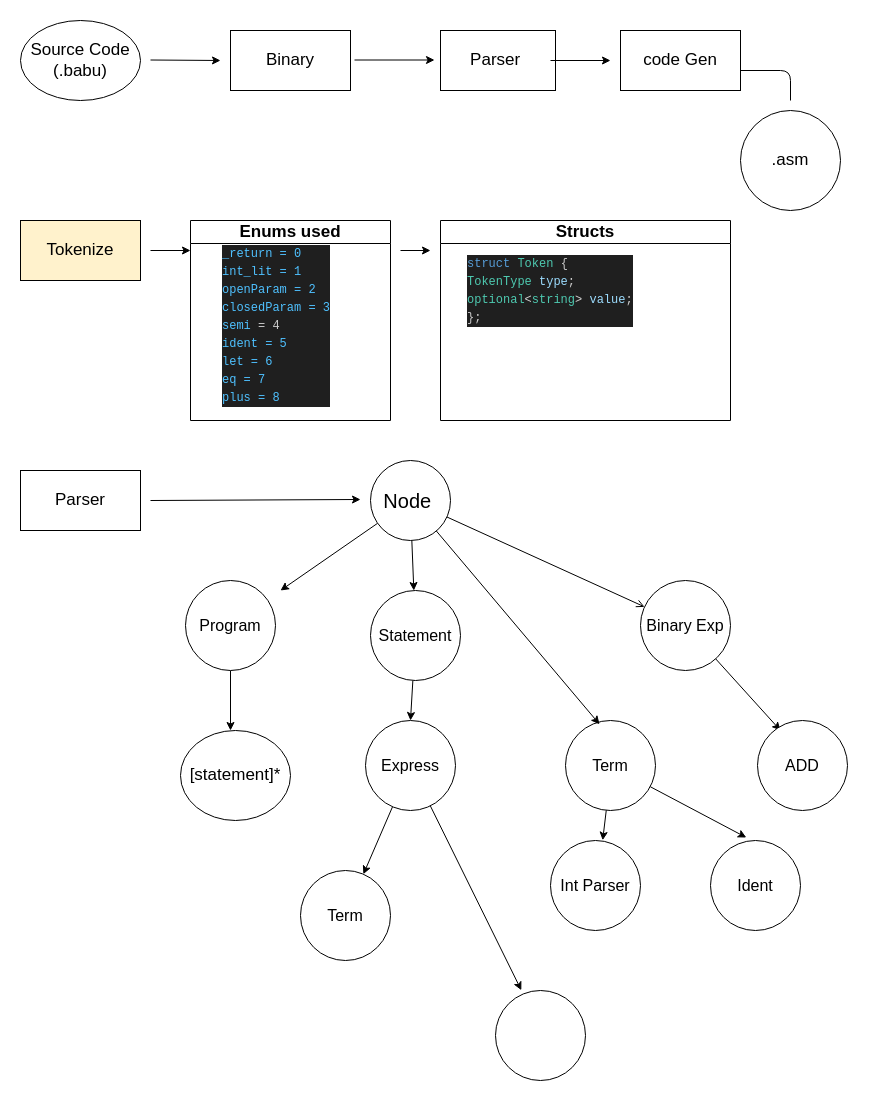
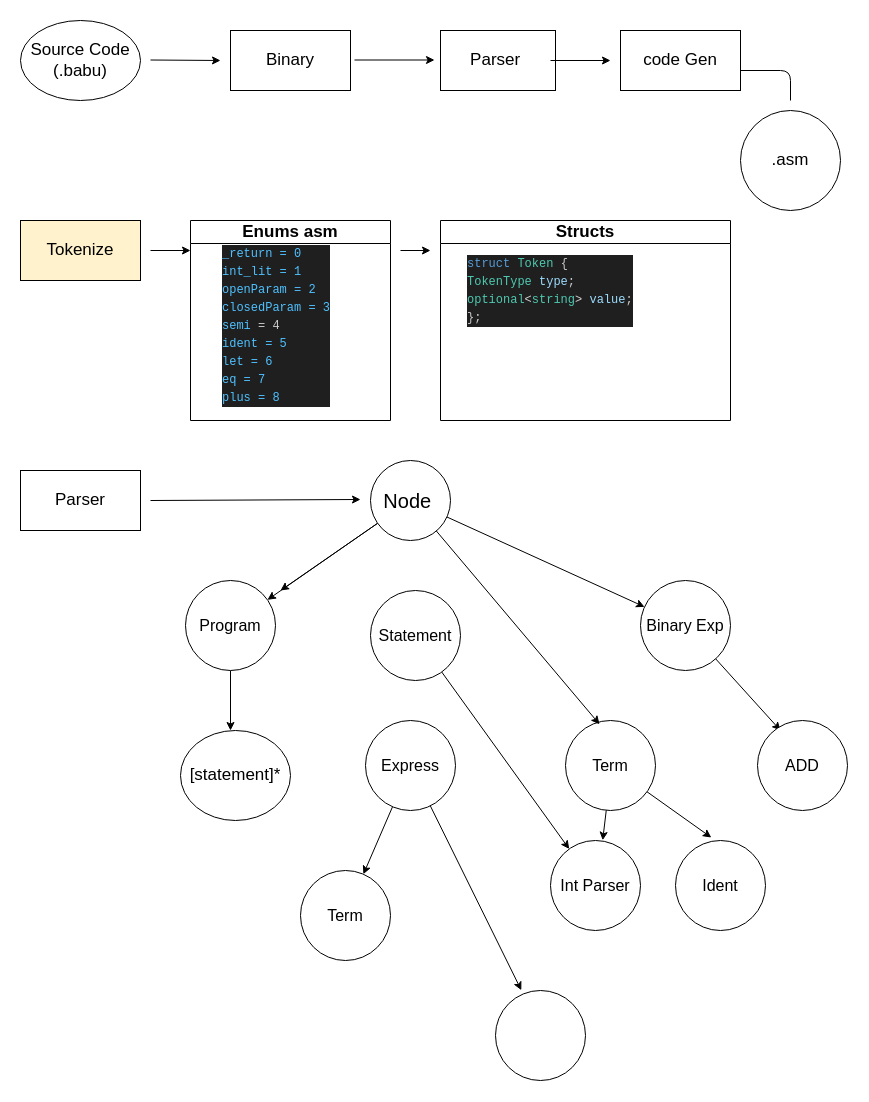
  <mxCell id="0" />
  <mxCell id="1" parent="0" />
  <mxCell id="2" value="Source Code&lt;br&gt;(.babu)" style="ellipse;whiteSpace=wrap;html=1;fontSize=17;" parent="1" vertex="1"><mxGeometry width="120" height="80" as="geometry" x="20" y="20" /></mxCell>
  <mxCell id="3" value="" style="endArrow=classic;html=1;fontSize=17;" parent="1" edge="1"><mxGeometry width="50" height="50" relative="1" as="geometry"><mxPoint x="150" y="59.5" as="sourcePoint" /><mxPoint x="220" y="60" as="targetPoint" /></mxGeometry></mxCell>
  <mxCell id="4" value="Binary" style="rounded=0;whiteSpace=wrap;html=1;fontSize=17;" parent="1" vertex="1"><mxGeometry x="230" y="30" width="120" height="60" as="geometry" /></mxCell>
  <mxCell id="5" value="" style="endArrow=classic;html=1;fontSize=17;" parent="1" edge="1"><mxGeometry width="50" height="50" relative="1" as="geometry"><mxPoint x="354" y="59.5" as="sourcePoint" /><mxPoint x="434" y="59.5" as="targetPoint" /></mxGeometry></mxCell>
  <mxCell id="6" value="Parser&amp;nbsp;" style="rounded=0;whiteSpace=wrap;html=1;fontSize=17;" parent="1" vertex="1"><mxGeometry x="440" y="30" width="115" height="60" as="geometry" /></mxCell>
  <mxCell id="7" value="code Gen" style="rounded=0;whiteSpace=wrap;html=1;fontSize=17;" parent="1" vertex="1"><mxGeometry x="620" y="30" width="120" height="60" as="geometry" /></mxCell>
  <mxCell id="8" value="" style="endArrow=classic;html=1;fontSize=17;" parent="1" edge="1"><mxGeometry width="50" height="50" relative="1" as="geometry"><mxPoint x="550" y="60" as="sourcePoint" /><mxPoint x="610" y="60" as="targetPoint" /></mxGeometry></mxCell>
  <mxCell id="9" value="" style="endArrow=none;html=1;fontSize=17;" parent="1" edge="1"><mxGeometry width="50" height="50" relative="1" as="geometry"><mxPoint x="740" y="70" as="sourcePoint" /><mxPoint x="790" y="100" as="targetPoint" /><Array as="points"><mxPoint x="790" y="70" /></Array></mxGeometry></mxCell>
  <mxCell id="10" value=".asm" style="ellipse;whiteSpace=wrap;html=1;aspect=fixed;fontSize=17;" parent="1" vertex="1"><mxGeometry x="740" y="110" width="100" height="100" as="geometry" /></mxCell>
  <mxCell id="11" value="Tokenize" style="rounded=0;whiteSpace=wrap;html=1;fontSize=17;fillColor=#fff2cc;" parent="1" vertex="1"><mxGeometry y="220" width="120" height="60" as="geometry" x="20" /></mxCell>
  <mxCell id="12" value="" style="endArrow=classic;html=1;fontSize=17;" parent="1" edge="1"><mxGeometry width="50" height="50" relative="1" as="geometry"><mxPoint x="150" y="250" as="sourcePoint" /><mxPoint x="190" y="250" as="targetPoint" /></mxGeometry></mxCell>
- <mxCell id="13" value="Enums used" style="swimlane;whiteSpace=wrap;html=1;fontSize=17;" parent="1" vertex="1"><mxGeometry x="190" y="220" width="200" height="200" as="geometry" /></mxCell>
+ <mxCell id="13" value="Enums asm" style="swimlane;whiteSpace=wrap;html=1;fontSize=17;" parent="1" vertex="1"><mxGeometry x="190" y="220" width="200" height="200" as="geometry" /></mxCell>
  <mxCell id="14" value="&lt;div style=&quot;color: rgb(204, 204, 204); background-color: rgb(31, 31, 31); font-family: Menlo, Monaco, &amp;quot;Courier New&amp;quot;, monospace; font-size: 12px; line-height: 18px;&quot;&gt;&lt;div&gt; &lt;span style=&quot;color: rgb(79, 193, 255);&quot;&gt;_return = 0&lt;/span&gt;&lt;/div&gt;&lt;div&gt;    &lt;span style=&quot;color: rgb(79, 193, 255);&quot;&gt;int_lit = 1&lt;/span&gt;&lt;/div&gt;&lt;div&gt;    &lt;span style=&quot;color: rgb(79, 193, 255);&quot;&gt;openParam = 2&lt;/span&gt;&lt;/div&gt;&lt;div style=&quot;&quot;&gt;    &lt;span style=&quot;color: rgb(79, 193, 255);&quot;&gt;closedParam = 3&lt;/span&gt;&lt;/div&gt;&lt;div&gt;    &lt;span style=&quot;color: rgb(79, 193, 255);&quot;&gt;semi&lt;/span&gt;&amp;nbsp;= 4&lt;/div&gt;&lt;div&gt;    &lt;span style=&quot;color: rgb(79, 193, 255);&quot;&gt;ident = 5&lt;/span&gt;&lt;/div&gt;&lt;div&gt;    &lt;span style=&quot;color: rgb(79, 193, 255);&quot;&gt;let = 6&lt;/span&gt;&lt;/div&gt;&lt;div&gt;    &lt;span style=&quot;color: rgb(79, 193, 255);&quot;&gt;eq = 7&lt;/span&gt;&lt;/div&gt;&lt;div&gt;&lt;span style=&quot;color: rgb(79, 193, 255);&quot;&gt;plus = 8&lt;/span&gt;&lt;/div&gt;&lt;/div&gt;" style="text;html=1;align=left;verticalAlign=middle;resizable=0;points=[];autosize=1;strokeColor=none;fillColor=none;fontSize=17;" parent="13" vertex="1"><mxGeometry x="30" y="15" width="130" height="180" as="geometry" /></mxCell>
  <mxCell id="15" value="" style="endArrow=classic;html=1;fontSize=17;" parent="1" edge="1"><mxGeometry width="50" height="50" relative="1" as="geometry"><mxPoint x="400" y="250" as="sourcePoint" /><mxPoint x="430" y="250" as="targetPoint" /></mxGeometry></mxCell>
  <mxCell id="16" value="Structs" style="swimlane;whiteSpace=wrap;html=1;fontSize=17;" parent="1" vertex="1"><mxGeometry x="440" y="220" width="290" height="200" as="geometry" /></mxCell>
  <mxCell id="17" value="&lt;div style=&quot;background-color: rgb(31, 31, 31); font-family: Menlo, Monaco, &amp;quot;Courier New&amp;quot;, monospace; font-size: 12px; line-height: 18px;&quot;&gt;&lt;div style=&quot;&quot;&gt;&lt;div style=&quot;color: rgb(204, 204, 204); line-height: 18px;&quot;&gt;&lt;div&gt;&lt;span style=&quot;color: #569cd6;&quot;&gt;struct&lt;/span&gt; &lt;span style=&quot;color: #4ec9b0;&quot;&gt;Token&lt;/span&gt; {&lt;/div&gt;&lt;div&gt;    &lt;span style=&quot;color: #4ec9b0;&quot;&gt;TokenType&lt;/span&gt; &lt;span style=&quot;color: #9cdcfe;&quot;&gt;type&lt;/span&gt;;&lt;/div&gt;&lt;div&gt;&lt;span style=&quot;color: #4ec9b0;&quot;&gt;optional&lt;/span&gt;&lt;span style=&quot;color: #d4d4d4;&quot;&gt;&amp;lt;&lt;/span&gt;&lt;span style=&quot;color: #4ec9b0;&quot;&gt;string&lt;/span&gt;&lt;span style=&quot;color: #d4d4d4;&quot;&gt;&amp;gt;&lt;/span&gt; &lt;span style=&quot;color: #9cdcfe;&quot;&gt;value&lt;/span&gt;;  &lt;/div&gt;&lt;div&gt;};&lt;/div&gt;&lt;/div&gt;&lt;/div&gt;&lt;/div&gt;" style="text;html=1;align=left;verticalAlign=middle;resizable=0;points=[];autosize=1;strokeColor=none;fillColor=none;fontSize=17;" parent="1" vertex="1"><mxGeometry x="465" y="245" width="190" height="90" as="geometry" /></mxCell>
  <mxCell id="18" value="&lt;font style=&quot;font-size: 17px;&quot;&gt;Parser&lt;/font&gt;" style="rounded=0;whiteSpace=wrap;html=1;" parent="1" vertex="1"><mxGeometry y="470" width="120" height="60" as="geometry" x="20" /></mxCell>
  <mxCell id="19" value="" style="endArrow=classic;html=1;fontSize=17;" parent="1" edge="1"><mxGeometry width="50" height="50" relative="1" as="geometry"><mxPoint x="150" y="500" as="sourcePoint" /><mxPoint x="360" y="499" as="targetPoint" /></mxGeometry></mxCell>
- <mxCell id="20" style="edgeStyle=none;html=1;" edge="1" parent="1" source="23" target="25"><mxGeometry relative="1" as="geometry" /></mxCell>
- <mxCell id="21" style="edgeStyle=none;html=1;endArrow=open;" edge="1" parent="1" source="23" target="29"><mxGeometry relative="1" as="geometry" /></mxCell>
+ <mxCell id="20" style="edgeStyle=none;html=1;" edge="1" parent="1" source="23" target="27"><mxGeometry relative="1" as="geometry" /></mxCell>
+ <mxCell id="21" style="edgeStyle=none;html=1;" edge="1" parent="1" source="23" target="29"><mxGeometry relative="1" as="geometry" /></mxCell>
  <mxCell id="22" style="edgeStyle=none;html=1;" edge="1" parent="1" source="23"><mxGeometry relative="1" as="geometry"><mxPoint x="280" y="590" as="targetPoint" /></mxGeometry></mxCell>
  <mxCell id="23" value="&lt;span style=&quot;font-size: 20px;&quot;&gt;Node&amp;nbsp;&lt;/span&gt;" style="ellipse;whiteSpace=wrap;html=1;" vertex="1" parent="1"><mxGeometry x="370" y="460" width="80" height="80" as="geometry" /></mxCell>
- <mxCell id="24" style="edgeStyle=none;html=1;entryX=0.5;entryY=0;entryDx=0;entryDy=0;" edge="1" parent="1" source="25" target="32"><mxGeometry relative="1" as="geometry" /></mxCell>
+ <mxCell id="24" style="edgeStyle=none;html=1;" edge="1" parent="1" source="25" target="38"><mxGeometry relative="1" as="geometry" /></mxCell>
  <mxCell id="25" value="&lt;span style=&quot;font-size: 16px;&quot;&gt;Statement&lt;/span&gt;" style="ellipse;whiteSpace=wrap;html=1;" vertex="1" parent="1"><mxGeometry x="370" y="590" width="90" height="90" as="geometry" /></mxCell>
  <mxCell id="26" style="edgeStyle=none;html=1;" edge="1" parent="1" source="27"><mxGeometry relative="1" as="geometry"><mxPoint x="230" y="730" as="targetPoint" /></mxGeometry></mxCell>
  <mxCell id="27" value="&lt;span style=&quot;font-size: 16px;&quot;&gt;Program&lt;/span&gt;" style="ellipse;whiteSpace=wrap;html=1;" vertex="1" parent="1"><mxGeometry x="185" y="580" width="90" height="90" as="geometry" /></mxCell>
  <mxCell id="28" style="edgeStyle=none;html=1;" edge="1" parent="1" source="29"><mxGeometry relative="1" as="geometry"><mxPoint x="780" y="730" as="targetPoint" /></mxGeometry></mxCell>
  <mxCell id="29" value="&lt;span style=&quot;font-size: 16px;&quot;&gt;Binary Exp&lt;/span&gt;" style="ellipse;whiteSpace=wrap;html=1;" vertex="1" parent="1"><mxGeometry x="640" y="580" width="90" height="90" as="geometry" /></mxCell>
  <mxCell id="30" value="&lt;font style=&quot;font-size: 17px;&quot;&gt;[statement]*&lt;/font&gt;" style="ellipse;whiteSpace=wrap;html=1;" vertex="1" parent="1"><mxGeometry x="180" y="730" width="110" height="90" as="geometry" /></mxCell>
  <mxCell id="31" style="edgeStyle=none;html=1;" edge="1" parent="1" source="32" target="34"><mxGeometry relative="1" as="geometry" /></mxCell>
  <mxCell id="32" value="&lt;span style=&quot;font-size: 16px;&quot;&gt;Express&lt;/span&gt;" style="ellipse;whiteSpace=wrap;html=1;" vertex="1" parent="1"><mxGeometry x="365" y="720" width="90" height="90" as="geometry" /></mxCell>
  <mxCell id="33" value="&lt;span style=&quot;font-size: 16px;&quot;&gt;ADD&lt;/span&gt;" style="ellipse;whiteSpace=wrap;html=1;" vertex="1" parent="1"><mxGeometry x="757" y="720" width="90" height="90" as="geometry" /></mxCell>
  <mxCell id="34" value="&lt;span style=&quot;font-size: 16px;&quot;&gt;Term&lt;/span&gt;" style="ellipse;whiteSpace=wrap;html=1;" vertex="1" parent="1"><mxGeometry x="300" y="870" width="90" height="90" as="geometry" /></mxCell>
  <mxCell id="35" value="" style="ellipse;whiteSpace=wrap;html=1;" vertex="1" parent="1"><mxGeometry x="495" y="990" width="90" height="90" as="geometry" /></mxCell>
  <mxCell id="36" style="edgeStyle=none;html=1;entryX=0.287;entryY=-0.003;entryDx=0;entryDy=0;entryPerimeter=0;" edge="1" parent="1" source="32" target="35"><mxGeometry relative="1" as="geometry" /></mxCell>
  <mxCell id="37" value="&lt;span style=&quot;font-size: 16px;&quot;&gt;Term&lt;/span&gt;" style="ellipse;whiteSpace=wrap;html=1;" vertex="1" parent="1"><mxGeometry x="565" y="720" width="90" height="90" as="geometry" /></mxCell>
  <mxCell id="38" value="&lt;span style=&quot;font-size: 16px;&quot;&gt;Int Parser&lt;/span&gt;" style="ellipse;whiteSpace=wrap;html=1;" vertex="1" parent="1"><mxGeometry x="550" y="840" width="90" height="90" as="geometry" /></mxCell>
- <mxCell id="39" value="&lt;span style=&quot;font-size: 16px;&quot;&gt;Ident&lt;/span&gt;" style="ellipse;whiteSpace=wrap;html=1;" vertex="1" parent="1"><mxGeometry x="710" y="840" width="90" height="90" as="geometry" /></mxCell>
+ <mxCell id="39" value="&lt;span style=&quot;font-size: 16px;&quot;&gt;Ident&lt;/span&gt;" style="ellipse;whiteSpace=wrap;html=1;" vertex="1" parent="1"><mxGeometry x="675" y="840" width="90" height="90" as="geometry" /></mxCell>
  <mxCell id="40" style="edgeStyle=none;html=1;entryX=0.58;entryY=-0.003;entryDx=0;entryDy=0;entryPerimeter=0;" edge="1" parent="1" source="37" target="38"><mxGeometry relative="1" as="geometry" /></mxCell>
  <mxCell id="41" style="edgeStyle=none;html=1;entryX=0.398;entryY=-0.033;entryDx=0;entryDy=0;entryPerimeter=0;" edge="1" parent="1" source="37" target="39"><mxGeometry relative="1" as="geometry" /></mxCell>
  <mxCell id="42" style="edgeStyle=none;html=1;entryX=0.378;entryY=0.042;entryDx=0;entryDy=0;entryPerimeter=0;" edge="1" parent="1" source="23" target="37"><mxGeometry relative="1" as="geometry" /></mxCell>
